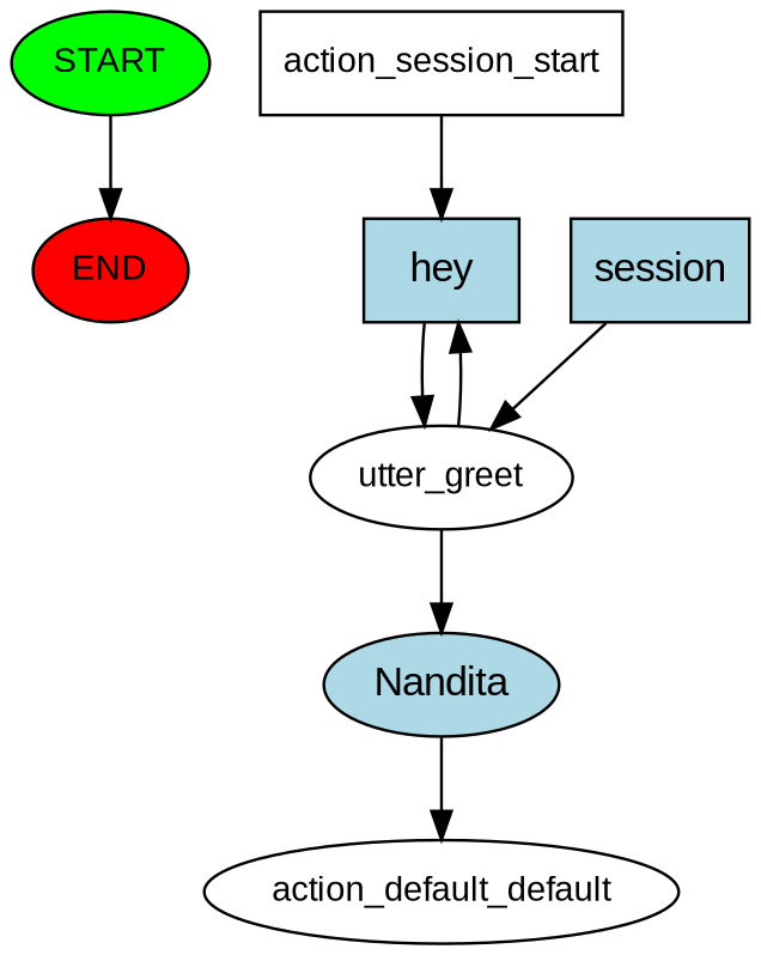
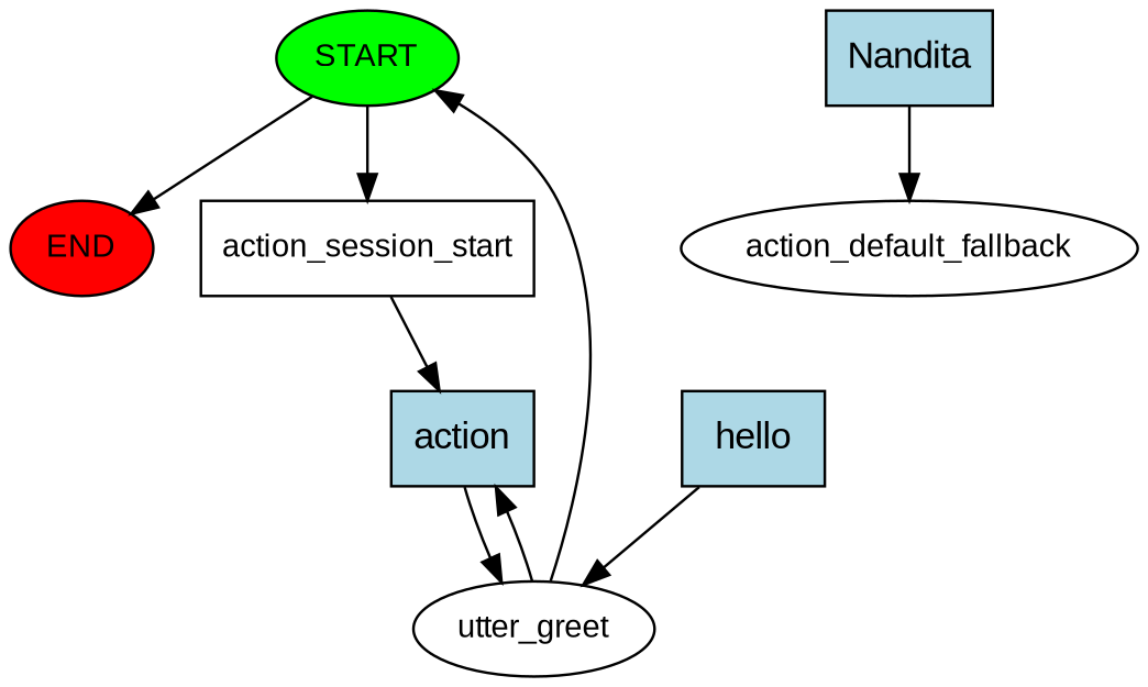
  digraph {
    fontname="Liberation Sans"
    node [fontname="Liberation Sans" fontsize=12 style=filled]
    edge [fontname="Liberation Sans"]
    n1 [fillcolor=green label=START]
    n2 [fillcolor=red label=END]
    n3 [label=action_session_start shape=box style=""]
-   n4 [fillcolor=lightblue label=hey shape=rect fontsize=""]
-   n5 [fillcolor=lightblue label=session shape=rect fontsize=""]
+   n4 [fillcolor=lightblue label=action shape=rect fontsize=""]
+   n5 [fillcolor=lightblue label=hello shape=rect fontsize=""]
    n6 [label=utter_greet style=""]
-   n7 [fillcolor=lightblue label=Nandita shape=ellipse fontsize=""]
-   n8 [label=action_default_default style=""]
+   n7 [fillcolor=lightblue label=Nandita shape=rect fontsize=""]
+   n8 [label=action_default_fallback style=""]
    n1 -> n2
+   n1 -> n3
    n3 -> n4
    n4 -> n6
    n5 -> n6
    n6 -> n4
-   n6 -> n7
+   n6 -> n1
    n7 -> n8
  }
